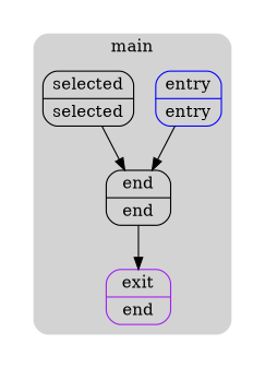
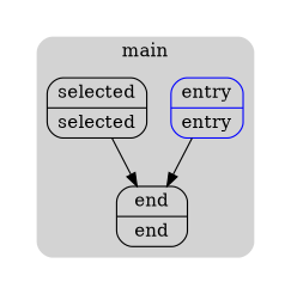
  digraph {
    compound=true
    node [color=black shape=Mrecord]
    n1 [color=blue label="{entry|entry}"]
    n2 [label="{end|end}"]
    n3 [label="{selected|selected}"]
-   n4 [color=purple label="{exit|end}"]
    subgraph cluster_1 {
      peripheries=0
      subgraph cluster_2 {
        peripheries=0
        subgraph cluster_3 {
          bgcolor=lightgray
          color=darkgray
          label=main
          peripheries=0
          style=rounded
          n1
          n2
          n3
-         n4
        }
      }
    }
    n1 -> n2
-   n2 -> n4 [color=black]
    n3 -> n2
  }
